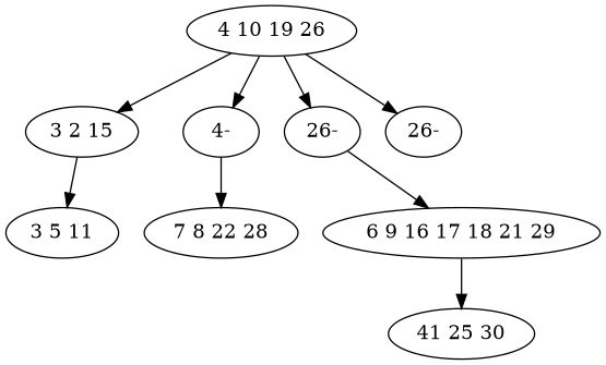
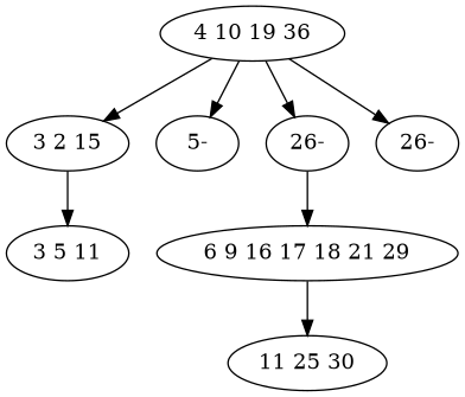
  digraph {
-   n1 [label="4 10 19 26"]
+   n1 [label="4 10 19 36"]
    n2 [label="3 2 15"]
-   n3 [label="4-"]
+   n3 [label="5-"]
    n4 [label="26-"]
    n5 [label="26-"]
    n6 [label="3 5 11"]
-   n7 [label="7 8 22 28"]
    n8 [label="6 9 16 17 18 21 29"]
-   n9 [label="41 25 30"]
+   n9 [label="11 25 30"]
    n1 -> n2
    n1 -> n3
    n1 -> n4
    n1 -> n5
    n2 -> n6
-   n3 -> n7
    n4 -> n8
    n8 -> n9
  }
